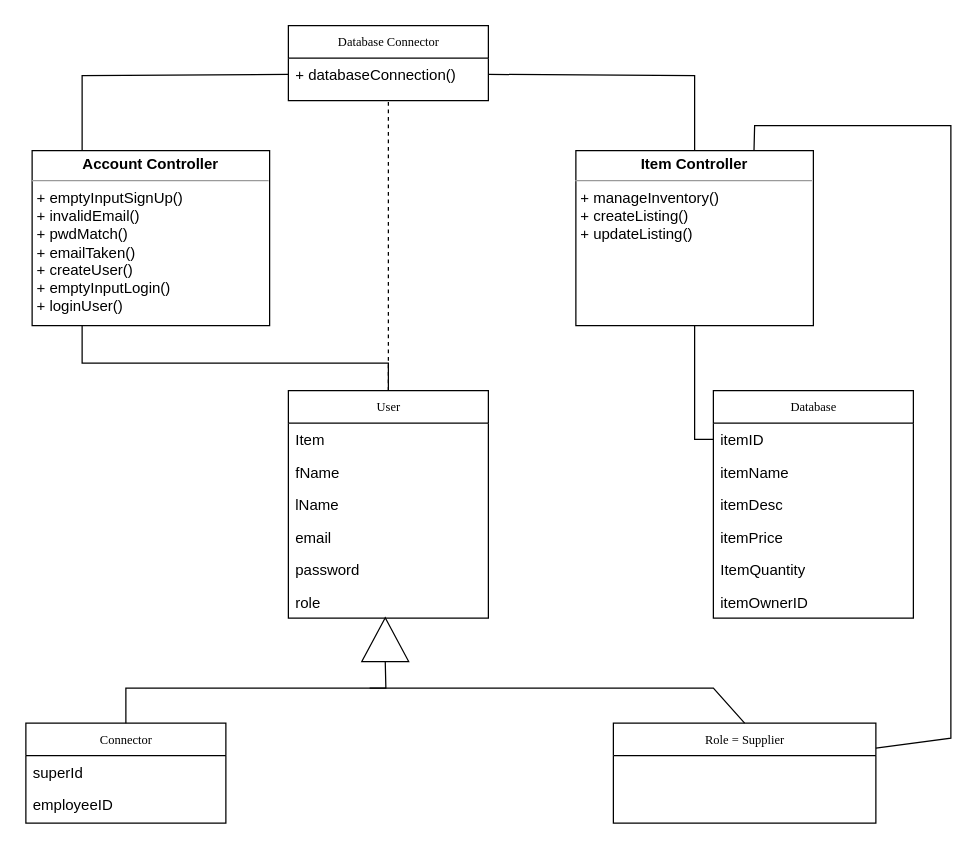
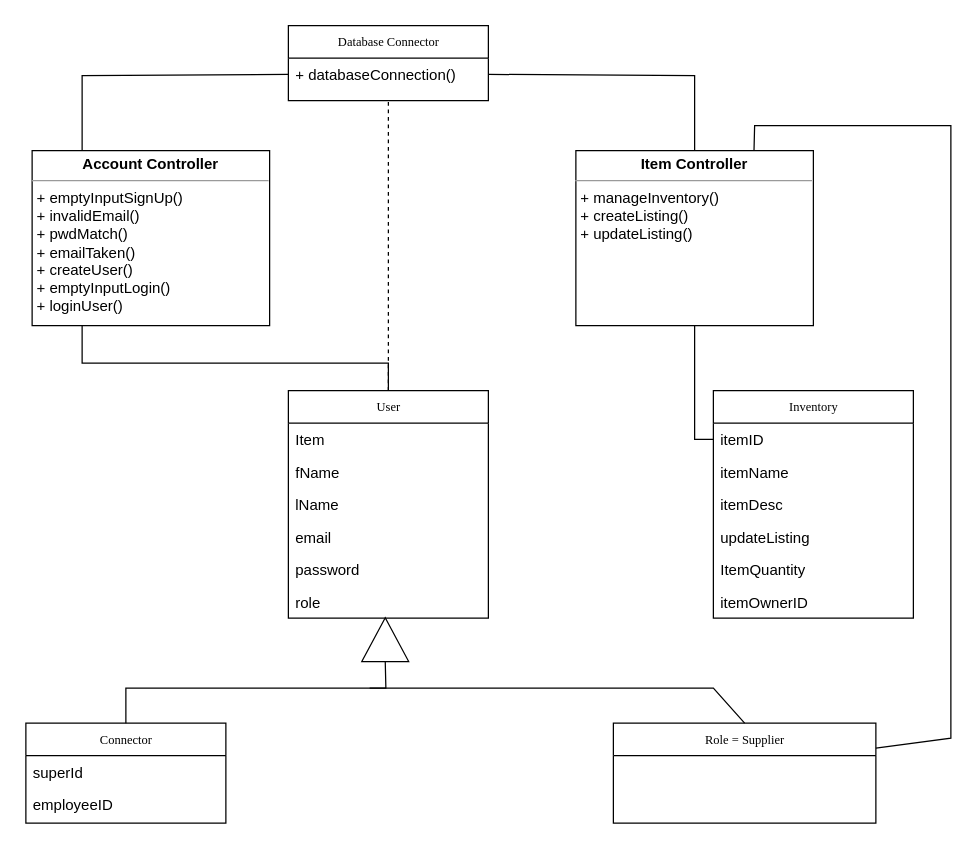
  <mxCell id="0" />
  <mxCell id="1" parent="0" />
  <mxCell id="2" value="User" style="swimlane;html=1;fontStyle=0;childLayout=stackLayout;horizontal=1;startSize=26;fillColor=none;horizontalStack=0;resizeParent=1;resizeLast=0;collapsible=1;marginBottom=0;swimlaneFillColor=#ffffff;rounded=0;shadow=0;comic=0;labelBackgroundColor=none;strokeWidth=1;fontFamily=Verdana;fontSize=10;align=center;" vertex="1" parent="1"><mxGeometry x="230" y="312" width="160" height="182" as="geometry" /></mxCell>
  <mxCell id="3" value="Item" style="text;html=1;strokeColor=none;fillColor=none;align=left;verticalAlign=top;spacingLeft=4;spacingRight=4;whiteSpace=wrap;overflow=hidden;rotatable=0;points=[[0,0.5],[1,0.5]];portConstraint=eastwest;" vertex="1" parent="2"><mxGeometry y="26" width="160" height="26" as="geometry" /></mxCell>
  <mxCell id="4" value="fName" style="text;html=1;strokeColor=none;fillColor=none;align=left;verticalAlign=top;spacingLeft=4;spacingRight=4;whiteSpace=wrap;overflow=hidden;rotatable=0;points=[[0,0.5],[1,0.5]];portConstraint=eastwest;" vertex="1" parent="2"><mxGeometry y="52" width="160" height="26" as="geometry" /></mxCell>
  <mxCell id="5" value="lName" style="text;html=1;strokeColor=none;fillColor=none;align=left;verticalAlign=top;spacingLeft=4;spacingRight=4;whiteSpace=wrap;overflow=hidden;rotatable=0;points=[[0,0.5],[1,0.5]];portConstraint=eastwest;" vertex="1" parent="2"><mxGeometry y="78" width="160" height="26" as="geometry" /></mxCell>
  <mxCell id="6" value="email" style="text;html=1;strokeColor=none;fillColor=none;align=left;verticalAlign=top;spacingLeft=4;spacingRight=4;whiteSpace=wrap;overflow=hidden;rotatable=0;points=[[0,0.5],[1,0.5]];portConstraint=eastwest;" vertex="1" parent="2"><mxGeometry y="104" width="160" height="26" as="geometry" /></mxCell>
  <mxCell id="7" value="password" style="text;html=1;strokeColor=none;fillColor=none;align=left;verticalAlign=top;spacingLeft=4;spacingRight=4;whiteSpace=wrap;overflow=hidden;rotatable=0;points=[[0,0.5],[1,0.5]];portConstraint=eastwest;" vertex="1" parent="2"><mxGeometry y="130" width="160" height="26" as="geometry" /></mxCell>
  <mxCell id="8" value="role" style="text;html=1;strokeColor=none;fillColor=none;align=left;verticalAlign=top;spacingLeft=4;spacingRight=4;whiteSpace=wrap;overflow=hidden;rotatable=0;points=[[0,0.5],[1,0.5]];portConstraint=eastwest;" vertex="1" parent="2"><mxGeometry y="156" width="160" height="26" as="geometry" /></mxCell>
  <mxCell id="9" value="Database Connector" style="swimlane;html=1;fontStyle=0;childLayout=stackLayout;horizontal=1;startSize=26;fillColor=none;horizontalStack=0;resizeParent=1;resizeLast=0;collapsible=1;marginBottom=0;swimlaneFillColor=#ffffff;rounded=0;shadow=0;comic=0;labelBackgroundColor=none;strokeWidth=1;fontFamily=Verdana;fontSize=10;align=center;" vertex="1" parent="1"><mxGeometry x="230" y="20" width="160" height="60" as="geometry"><mxRectangle x="600" y="140" width="140" height="30" as="alternateBounds" /></mxGeometry></mxCell>
  <mxCell id="10" value="+ databaseConnection()" style="text;html=1;strokeColor=none;fillColor=none;align=left;verticalAlign=top;spacingLeft=4;spacingRight=4;whiteSpace=wrap;overflow=hidden;rotatable=0;points=[[0,0.5],[1,0.5]];portConstraint=eastwest;" vertex="1" parent="9"><mxGeometry y="26" width="160" height="26" as="geometry" /></mxCell>
  <mxCell id="11" value="Role = Supplier" style="swimlane;html=1;fontStyle=0;childLayout=stackLayout;horizontal=1;startSize=26;fillColor=none;horizontalStack=0;resizeParent=1;resizeLast=0;collapsible=1;marginBottom=0;swimlaneFillColor=#ffffff;rounded=0;shadow=0;comic=0;labelBackgroundColor=none;strokeWidth=1;fontFamily=Verdana;fontSize=10;align=center;" vertex="1" parent="1"><mxGeometry x="490" y="578" width="210" height="80" as="geometry" /></mxCell>
  <mxCell id="12" value="&lt;p style=&quot;margin:0px;margin-top:4px;text-align:center;&quot;&gt;&lt;b&gt;Account Controller&lt;/b&gt;&lt;/p&gt;&lt;hr size=&quot;1&quot;&gt;&lt;p style=&quot;margin:0px;margin-left:4px;&quot;&gt;+ emptyInputSignUp()&lt;br&gt;+ invalidEmail()&lt;/p&gt;&lt;p style=&quot;margin:0px;margin-left:4px;&quot;&gt;+ pwdMatch()&lt;br&gt;+ emailTaken()&lt;/p&gt;&lt;p style=&quot;margin:0px;margin-left:4px;&quot;&gt;+ createUser()&lt;/p&gt;&lt;p style=&quot;margin:0px;margin-left:4px;&quot;&gt;+ emptyInputLogin()&lt;/p&gt;&lt;p style=&quot;margin:0px;margin-left:4px;&quot;&gt;+ loginUser()&lt;/p&gt;" style="verticalAlign=top;align=left;overflow=fill;fontSize=12;fontFamily=Helvetica;html=1;rounded=0;shadow=0;comic=0;labelBackgroundColor=none;strokeWidth=1" vertex="1" parent="1"><mxGeometry x="25" y="120" width="190" height="140" as="geometry" /></mxCell>
  <mxCell id="13" value="&lt;p style=&quot;margin:0px;margin-top:4px;text-align:center;&quot;&gt;&lt;b&gt;Item Controller&lt;/b&gt;&lt;/p&gt;&lt;hr size=&quot;1&quot;&gt;&lt;p style=&quot;margin:0px;margin-left:4px;&quot;&gt;+ manageInventory()&lt;br&gt;+ createListing()&lt;br&gt;&lt;/p&gt;&lt;p style=&quot;margin:0px;margin-left:4px;&quot;&gt;+ updateListing()&lt;/p&gt;&lt;p style=&quot;margin:0px;margin-left:4px;&quot;&gt;&lt;br&gt;&lt;/p&gt;" style="verticalAlign=top;align=left;overflow=fill;fontSize=12;fontFamily=Helvetica;html=1;rounded=0;shadow=0;comic=0;labelBackgroundColor=none;strokeWidth=1" vertex="1" parent="1"><mxGeometry x="460" y="120" width="190" height="140" as="geometry" /></mxCell>
  <mxCell id="14" value="Connector" style="swimlane;html=1;fontStyle=0;childLayout=stackLayout;horizontal=1;startSize=26;fillColor=none;horizontalStack=0;resizeParent=1;resizeLast=0;collapsible=1;marginBottom=0;swimlaneFillColor=#ffffff;rounded=0;shadow=0;comic=0;labelBackgroundColor=none;strokeWidth=1;fontFamily=Verdana;fontSize=10;align=center;" vertex="1" parent="1"><mxGeometry x="20" y="578" width="160" height="80" as="geometry" /></mxCell>
  <mxCell id="15" value="superId" style="text;html=1;strokeColor=none;fillColor=none;align=left;verticalAlign=top;spacingLeft=4;spacingRight=4;whiteSpace=wrap;overflow=hidden;rotatable=0;points=[[0,0.5],[1,0.5]];portConstraint=eastwest;" vertex="1" parent="14"><mxGeometry y="26" width="160" height="26" as="geometry" /></mxCell>
  <mxCell id="16" value="employeeID" style="text;html=1;strokeColor=none;fillColor=none;align=left;verticalAlign=top;spacingLeft=4;spacingRight=4;whiteSpace=wrap;overflow=hidden;rotatable=0;points=[[0,0.5],[1,0.5]];portConstraint=eastwest;" vertex="1" parent="14"><mxGeometry y="52" width="160" height="26" as="geometry" /></mxCell>
- <mxCell id="17" value="Database" style="swimlane;html=1;fontStyle=0;childLayout=stackLayout;horizontal=1;startSize=26;fillColor=none;horizontalStack=0;resizeParent=1;resizeLast=0;collapsible=1;marginBottom=0;swimlaneFillColor=#ffffff;rounded=0;shadow=0;comic=0;labelBackgroundColor=none;strokeWidth=1;fontFamily=Verdana;fontSize=10;align=center;" vertex="1" parent="1"><mxGeometry x="570" y="312" width="160" height="182" as="geometry" /></mxCell>
+ <mxCell id="17" value="Inventory" style="swimlane;html=1;fontStyle=0;childLayout=stackLayout;horizontal=1;startSize=26;fillColor=none;horizontalStack=0;resizeParent=1;resizeLast=0;collapsible=1;marginBottom=0;swimlaneFillColor=#ffffff;rounded=0;shadow=0;comic=0;labelBackgroundColor=none;strokeWidth=1;fontFamily=Verdana;fontSize=10;align=center;" vertex="1" parent="1"><mxGeometry x="570" y="312" width="160" height="182" as="geometry" /></mxCell>
  <mxCell id="18" value="itemID" style="text;html=1;strokeColor=none;fillColor=none;align=left;verticalAlign=top;spacingLeft=4;spacingRight=4;whiteSpace=wrap;overflow=hidden;rotatable=0;points=[[0,0.5],[1,0.5]];portConstraint=eastwest;" vertex="1" parent="17"><mxGeometry y="26" width="160" height="26" as="geometry" /></mxCell>
  <mxCell id="19" value="itemName" style="text;html=1;strokeColor=none;fillColor=none;align=left;verticalAlign=top;spacingLeft=4;spacingRight=4;whiteSpace=wrap;overflow=hidden;rotatable=0;points=[[0,0.5],[1,0.5]];portConstraint=eastwest;" vertex="1" parent="17"><mxGeometry y="52" width="160" height="26" as="geometry" /></mxCell>
  <mxCell id="20" value="itemDesc" style="text;html=1;strokeColor=none;fillColor=none;align=left;verticalAlign=top;spacingLeft=4;spacingRight=4;whiteSpace=wrap;overflow=hidden;rotatable=0;points=[[0,0.5],[1,0.5]];portConstraint=eastwest;" vertex="1" parent="17"><mxGeometry y="78" width="160" height="26" as="geometry" /></mxCell>
- <mxCell id="21" value="itemPrice" style="text;html=1;strokeColor=none;fillColor=none;align=left;verticalAlign=top;spacingLeft=4;spacingRight=4;whiteSpace=wrap;overflow=hidden;rotatable=0;points=[[0,0.5],[1,0.5]];portConstraint=eastwest;" vertex="1" parent="17"><mxGeometry y="104" width="160" height="26" as="geometry" /></mxCell>
+ <mxCell id="21" value="updateListing" style="text;html=1;strokeColor=none;fillColor=none;align=left;verticalAlign=top;spacingLeft=4;spacingRight=4;whiteSpace=wrap;overflow=hidden;rotatable=0;points=[[0,0.5],[1,0.5]];portConstraint=eastwest;" vertex="1" parent="17"><mxGeometry y="104" width="160" height="26" as="geometry" /></mxCell>
  <mxCell id="22" value="ItemQuantity" style="text;html=1;strokeColor=none;fillColor=none;align=left;verticalAlign=top;spacingLeft=4;spacingRight=4;whiteSpace=wrap;overflow=hidden;rotatable=0;points=[[0,0.5],[1,0.5]];portConstraint=eastwest;" vertex="1" parent="17"><mxGeometry y="130" width="160" height="26" as="geometry" /></mxCell>
  <mxCell id="23" value="itemOwnerID" style="text;html=1;strokeColor=none;fillColor=none;align=left;verticalAlign=top;spacingLeft=4;spacingRight=4;whiteSpace=wrap;overflow=hidden;rotatable=0;points=[[0,0.5],[1,0.5]];portConstraint=eastwest;" vertex="1" parent="17"><mxGeometry y="156" width="160" height="26" as="geometry" /></mxCell>
  <mxCell id="24" value="" style="triangle;whiteSpace=wrap;html=1;rotation=-90;" vertex="1" parent="1"><mxGeometry x="290" y="492.5" width="35" height="37.5" as="geometry" /></mxCell>
  <mxCell id="25" value="" style="endArrow=none;html=1;rounded=0;entryX=0.5;entryY=0;entryDx=0;entryDy=0;exitX=0;exitY=0.5;exitDx=0;exitDy=0;" edge="1" parent="1" source="24" target="14"><mxGeometry width="50" height="50" relative="1" as="geometry"><mxPoint x="310" y="520" as="sourcePoint" /><mxPoint x="420" y="530" as="targetPoint" /><Array as="points"><mxPoint x="308" y="550" /><mxPoint x="205" y="550" /><mxPoint x="100" y="550" /></Array></mxGeometry></mxCell>
  <mxCell id="26" value="" style="endArrow=none;html=1;rounded=0;exitX=0.5;exitY=0;exitDx=0;exitDy=0;" edge="1" parent="1" source="11"><mxGeometry width="50" height="50" relative="1" as="geometry"><mxPoint x="90" y="540" as="sourcePoint" /><mxPoint x="295" y="550" as="targetPoint" /><Array as="points"><mxPoint x="570" y="550" /></Array></mxGeometry></mxCell>
  <mxCell id="27" value="" style="endArrow=none;html=1;rounded=0;entryX=0.5;entryY=0;entryDx=0;entryDy=0;exitX=0.5;exitY=1;exitDx=0;exitDy=0;" edge="1" parent="1" target="2"><mxGeometry width="50" height="50" relative="1" as="geometry"><mxPoint x="65" y="260" as="sourcePoint" /><mxPoint x="350" y="240" as="targetPoint" /><Array as="points"><mxPoint x="65" y="290" /><mxPoint x="310" y="290" /></Array></mxGeometry></mxCell>
  <mxCell id="28" value="" style="endArrow=none;html=1;rounded=0;exitX=0.5;exitY=0;exitDx=0;exitDy=0;entryX=0.5;entryY=1;entryDx=0;entryDy=0;dashed=1;" edge="1" parent="1" source="2" target="9"><mxGeometry width="50" height="50" relative="1" as="geometry"><mxPoint x="330" y="270" as="sourcePoint" /><mxPoint x="380" y="220" as="targetPoint" /></mxGeometry></mxCell>
  <mxCell id="29" value="" style="endArrow=none;html=1;rounded=0;exitX=0.5;exitY=0;exitDx=0;exitDy=0;entryX=0;entryY=0.5;entryDx=0;entryDy=0;" edge="1" parent="1" target="10"><mxGeometry width="50" height="50" relative="1" as="geometry"><mxPoint x="65" y="120" as="sourcePoint" /><mxPoint x="110" y="0" as="targetPoint" /><Array as="points"><mxPoint x="65" y="60" /></Array></mxGeometry></mxCell>
  <mxCell id="30" value="" style="endArrow=none;html=1;rounded=0;entryX=0.5;entryY=0;entryDx=0;entryDy=0;exitX=1;exitY=0.5;exitDx=0;exitDy=0;" edge="1" parent="1" source="10" target="13"><mxGeometry width="50" height="50" relative="1" as="geometry"><mxPoint x="480" y="80" as="sourcePoint" /><mxPoint x="530" y="30" as="targetPoint" /><Array as="points"><mxPoint x="555" y="60" /></Array></mxGeometry></mxCell>
  <mxCell id="31" value="" style="endArrow=none;html=1;rounded=0;exitX=1;exitY=0.25;exitDx=0;exitDy=0;entryX=0.75;entryY=0;entryDx=0;entryDy=0;" edge="1" parent="1" source="11" target="13"><mxGeometry width="50" height="50" relative="1" as="geometry"><mxPoint x="700" y="590" as="sourcePoint" /><mxPoint x="750" y="540" as="targetPoint" /><Array as="points"><mxPoint x="760" y="590" /><mxPoint x="760" y="481" /><mxPoint x="760" y="290" /><mxPoint x="760" y="100" /><mxPoint x="603" y="100" /></Array></mxGeometry></mxCell>
  <mxCell id="32" value="" style="endArrow=none;html=1;rounded=0;entryX=0;entryY=0.5;entryDx=0;entryDy=0;exitX=0.5;exitY=1;exitDx=0;exitDy=0;" edge="1" parent="1" source="13" target="18"><mxGeometry width="50" height="50" relative="1" as="geometry"><mxPoint x="500" y="370" as="sourcePoint" /><mxPoint x="550" y="320" as="targetPoint" /><Array as="points"><mxPoint x="555" y="351" /></Array></mxGeometry></mxCell>
